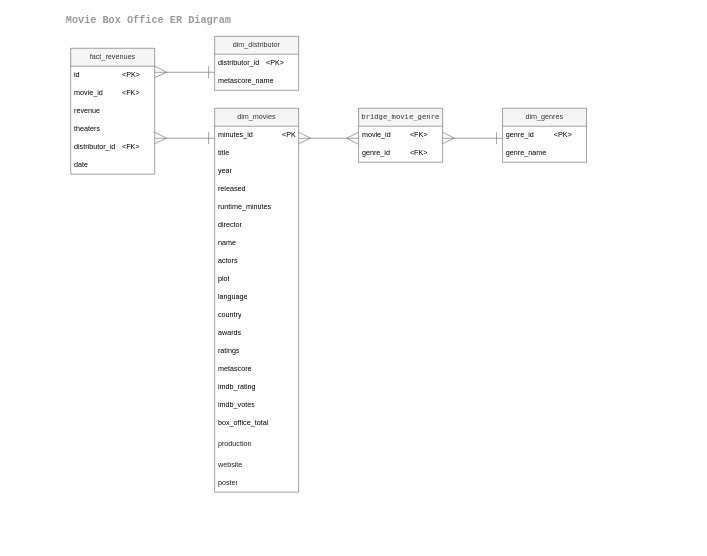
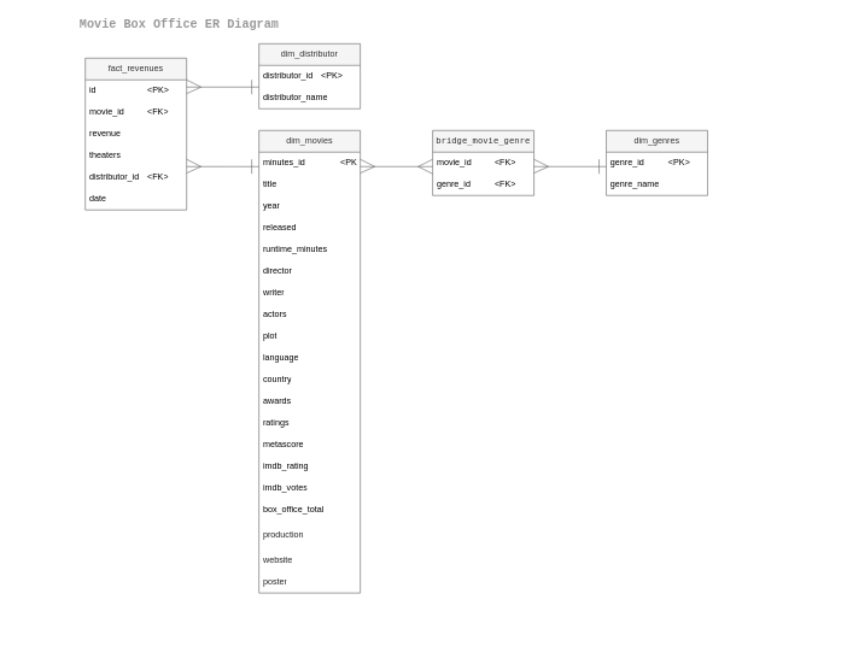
  <mxCell id="0" />
  <mxCell id="1" parent="0" />
  <mxCell id="2" value="" style="rounded=0;whiteSpace=wrap;html=1;dashed=1;strokeColor=#FFFFFF;fillColor=none;" vertex="1" parent="1"><mxGeometry x="20" y="47" width="1136" height="858" as="geometry" /></mxCell>
  <mxCell id="3" value="fact_revenues" style="swimlane;fontStyle=0;childLayout=stackLayout;horizontal=1;startSize=30;horizontalStack=0;resizeParent=1;resizeParentMax=0;resizeLast=0;collapsible=1;marginBottom=0;whiteSpace=wrap;html=1;fillColor=#f5f5f5;strokeColor=#666666;fontColor=#333333;" vertex="1" parent="1"><mxGeometry x="117" y="80" width="140" height="210" as="geometry"><mxRectangle x="290" y="130" width="60" height="30" as="alternateBounds" /></mxGeometry></mxCell>
  <mxCell id="4" value="id&lt;span style=&quot;white-space: pre;&quot;&gt;&#09;&lt;/span&gt;&lt;span style=&quot;white-space: pre;&quot;&gt;&#09;&lt;/span&gt;&lt;span style=&quot;white-space: pre;&quot;&gt;&#09;&lt;/span&gt;&amp;lt;PK&amp;gt;" style="text;strokeColor=none;fillColor=none;align=left;verticalAlign=middle;spacingLeft=4;spacingRight=4;overflow=hidden;points=[[0,0.5],[1,0.5]];portConstraint=eastwest;rotatable=0;whiteSpace=wrap;html=1;" vertex="1" parent="3"><mxGeometry y="30" width="140" height="30" as="geometry" /></mxCell>
  <mxCell id="5" value="movie_id&lt;span style=&quot;white-space: pre;&quot;&gt;&#09;&lt;/span&gt;&lt;span style=&quot;white-space: pre;&quot;&gt;&#09;&lt;/span&gt;&amp;lt;FK&amp;gt;" style="text;strokeColor=none;fillColor=none;align=left;verticalAlign=middle;spacingLeft=4;spacingRight=4;overflow=hidden;points=[[0,0.5],[1,0.5]];portConstraint=eastwest;rotatable=0;whiteSpace=wrap;html=1;" vertex="1" parent="3"><mxGeometry y="60" width="140" height="30" as="geometry" /></mxCell>
  <mxCell id="6" value="revenue" style="text;strokeColor=none;fillColor=none;align=left;verticalAlign=middle;spacingLeft=4;spacingRight=4;overflow=hidden;points=[[0,0.5],[1,0.5]];portConstraint=eastwest;rotatable=0;whiteSpace=wrap;html=1;" vertex="1" parent="3"><mxGeometry y="90" width="140" height="30" as="geometry" /></mxCell>
  <mxCell id="7" value="theaters" style="text;strokeColor=none;fillColor=none;align=left;verticalAlign=middle;spacingLeft=4;spacingRight=4;overflow=hidden;points=[[0,0.5],[1,0.5]];portConstraint=eastwest;rotatable=0;whiteSpace=wrap;html=1;" vertex="1" parent="3"><mxGeometry y="120" width="140" height="30" as="geometry" /></mxCell>
  <mxCell id="8" value="distributor_id&lt;span style=&quot;white-space: pre;&quot;&gt;&#09;&lt;/span&gt;&amp;lt;FK&amp;gt;" style="text;strokeColor=none;fillColor=none;align=left;verticalAlign=middle;spacingLeft=4;spacingRight=4;overflow=hidden;points=[[0,0.5],[1,0.5]];portConstraint=eastwest;rotatable=0;whiteSpace=wrap;html=1;" vertex="1" parent="3"><mxGeometry y="150" width="140" height="30" as="geometry" /></mxCell>
  <mxCell id="9" value="date" style="text;strokeColor=none;fillColor=none;align=left;verticalAlign=middle;spacingLeft=4;spacingRight=4;overflow=hidden;points=[[0,0.5],[1,0.5]];portConstraint=eastwest;rotatable=0;whiteSpace=wrap;html=1;" vertex="1" parent="3"><mxGeometry y="180" width="140" height="30" as="geometry" /></mxCell>
  <mxCell id="10" value="dim_movies" style="swimlane;fontStyle=0;childLayout=stackLayout;horizontal=1;startSize=30;horizontalStack=0;resizeParent=1;resizeParentMax=0;resizeLast=0;collapsible=1;marginBottom=0;whiteSpace=wrap;html=1;fillColor=#f5f5f5;strokeColor=#666666;fontColor=#333333;" vertex="1" parent="1"><mxGeometry x="357" y="180" width="140" height="640" as="geometry"><mxRectangle x="290" y="130" width="60" height="30" as="alternateBounds" /></mxGeometry></mxCell>
  <mxCell id="11" value="minutes_id&lt;span style=&quot;white-space: pre;&quot;&gt;&#09;&lt;/span&gt;&lt;span style=&quot;white-space: pre;&quot;&gt;&#09;&lt;/span&gt;&amp;lt;PK&amp;gt;" style="text;strokeColor=none;fillColor=none;align=left;verticalAlign=middle;spacingLeft=4;spacingRight=4;overflow=hidden;points=[[0,0.5],[1,0.5]];portConstraint=eastwest;rotatable=0;whiteSpace=wrap;html=1;" vertex="1" parent="10"><mxGeometry y="30" width="140" height="30" as="geometry" /></mxCell>
  <mxCell id="12" value="title" style="text;strokeColor=none;fillColor=none;align=left;verticalAlign=middle;spacingLeft=4;spacingRight=4;overflow=hidden;points=[[0,0.5],[1,0.5]];portConstraint=eastwest;rotatable=0;whiteSpace=wrap;html=1;" vertex="1" parent="10"><mxGeometry y="60" width="140" height="30" as="geometry" /></mxCell>
  <mxCell id="13" value="year" style="text;strokeColor=none;fillColor=none;align=left;verticalAlign=middle;spacingLeft=4;spacingRight=4;overflow=hidden;points=[[0,0.5],[1,0.5]];portConstraint=eastwest;rotatable=0;whiteSpace=wrap;html=1;" vertex="1" parent="10"><mxGeometry y="90" width="140" height="30" as="geometry" /></mxCell>
  <mxCell id="14" value="released" style="text;strokeColor=none;fillColor=none;align=left;verticalAlign=middle;spacingLeft=4;spacingRight=4;overflow=hidden;points=[[0,0.5],[1,0.5]];portConstraint=eastwest;rotatable=0;whiteSpace=wrap;html=1;" vertex="1" parent="10"><mxGeometry y="120" width="140" height="30" as="geometry" /></mxCell>
  <mxCell id="15" value="runtime_minutes" style="text;strokeColor=none;fillColor=none;align=left;verticalAlign=middle;spacingLeft=4;spacingRight=4;overflow=hidden;points=[[0,0.5],[1,0.5]];portConstraint=eastwest;rotatable=0;whiteSpace=wrap;html=1;" vertex="1" parent="10"><mxGeometry y="150" width="140" height="30" as="geometry" /></mxCell>
  <mxCell id="16" value="director" style="text;strokeColor=none;fillColor=none;align=left;verticalAlign=middle;spacingLeft=4;spacingRight=4;overflow=hidden;points=[[0,0.5],[1,0.5]];portConstraint=eastwest;rotatable=0;whiteSpace=wrap;html=1;" vertex="1" parent="10"><mxGeometry y="180" width="140" height="30" as="geometry" /></mxCell>
- <mxCell id="17" value="name" style="text;strokeColor=none;fillColor=none;align=left;verticalAlign=middle;spacingLeft=4;spacingRight=4;overflow=hidden;points=[[0,0.5],[1,0.5]];portConstraint=eastwest;rotatable=0;whiteSpace=wrap;html=1;" vertex="1" parent="10"><mxGeometry y="210" width="140" height="30" as="geometry" /></mxCell>
+ <mxCell id="17" value="writer" style="text;strokeColor=none;fillColor=none;align=left;verticalAlign=middle;spacingLeft=4;spacingRight=4;overflow=hidden;points=[[0,0.5],[1,0.5]];portConstraint=eastwest;rotatable=0;whiteSpace=wrap;html=1;" vertex="1" parent="10"><mxGeometry y="210" width="140" height="30" as="geometry" /></mxCell>
  <mxCell id="18" value="actors" style="text;strokeColor=none;fillColor=none;align=left;verticalAlign=middle;spacingLeft=4;spacingRight=4;overflow=hidden;points=[[0,0.5],[1,0.5]];portConstraint=eastwest;rotatable=0;whiteSpace=wrap;html=1;" vertex="1" parent="10"><mxGeometry y="240" width="140" height="30" as="geometry" /></mxCell>
  <mxCell id="19" value="plot" style="text;strokeColor=none;fillColor=none;align=left;verticalAlign=middle;spacingLeft=4;spacingRight=4;overflow=hidden;points=[[0,0.5],[1,0.5]];portConstraint=eastwest;rotatable=0;whiteSpace=wrap;html=1;" vertex="1" parent="10"><mxGeometry y="270" width="140" height="30" as="geometry" /></mxCell>
  <mxCell id="20" value="language" style="text;strokeColor=none;fillColor=none;align=left;verticalAlign=middle;spacingLeft=4;spacingRight=4;overflow=hidden;points=[[0,0.5],[1,0.5]];portConstraint=eastwest;rotatable=0;whiteSpace=wrap;html=1;" vertex="1" parent="10"><mxGeometry y="300" width="140" height="30" as="geometry" /></mxCell>
  <mxCell id="21" value="country" style="text;strokeColor=none;fillColor=none;align=left;verticalAlign=middle;spacingLeft=4;spacingRight=4;overflow=hidden;points=[[0,0.5],[1,0.5]];portConstraint=eastwest;rotatable=0;whiteSpace=wrap;html=1;" vertex="1" parent="10"><mxGeometry y="330" width="140" height="30" as="geometry" /></mxCell>
  <mxCell id="22" value="awards" style="text;strokeColor=none;fillColor=none;align=left;verticalAlign=middle;spacingLeft=4;spacingRight=4;overflow=hidden;points=[[0,0.5],[1,0.5]];portConstraint=eastwest;rotatable=0;whiteSpace=wrap;html=1;" vertex="1" parent="10"><mxGeometry y="360" width="140" height="30" as="geometry" /></mxCell>
  <mxCell id="23" value="ratings" style="text;strokeColor=none;fillColor=none;align=left;verticalAlign=middle;spacingLeft=4;spacingRight=4;overflow=hidden;points=[[0,0.5],[1,0.5]];portConstraint=eastwest;rotatable=0;whiteSpace=wrap;html=1;" vertex="1" parent="10"><mxGeometry y="390" width="140" height="30" as="geometry" /></mxCell>
  <mxCell id="24" value="metascore" style="text;strokeColor=none;fillColor=none;align=left;verticalAlign=middle;spacingLeft=4;spacingRight=4;overflow=hidden;points=[[0,0.5],[1,0.5]];portConstraint=eastwest;rotatable=0;whiteSpace=wrap;html=1;" vertex="1" parent="10"><mxGeometry y="420" width="140" height="30" as="geometry" /></mxCell>
  <mxCell id="25" value="imdb_rating" style="text;strokeColor=none;fillColor=none;align=left;verticalAlign=middle;spacingLeft=4;spacingRight=4;overflow=hidden;points=[[0,0.5],[1,0.5]];portConstraint=eastwest;rotatable=0;whiteSpace=wrap;html=1;" vertex="1" parent="10"><mxGeometry y="450" width="140" height="30" as="geometry" /></mxCell>
  <mxCell id="26" value="imdb_votes" style="text;strokeColor=none;fillColor=none;align=left;verticalAlign=middle;spacingLeft=4;spacingRight=4;overflow=hidden;points=[[0,0.5],[1,0.5]];portConstraint=eastwest;rotatable=0;whiteSpace=wrap;html=1;" vertex="1" parent="10"><mxGeometry y="480" width="140" height="30" as="geometry" /></mxCell>
  <mxCell id="27" value="box_office_total" style="text;strokeColor=none;fillColor=none;align=left;verticalAlign=middle;spacingLeft=4;spacingRight=4;overflow=hidden;points=[[0,0.5],[1,0.5]];portConstraint=eastwest;rotatable=0;whiteSpace=wrap;html=1;" vertex="1" parent="10"><mxGeometry y="510" width="140" height="30" as="geometry" /></mxCell>
  <mxCell id="28" value="&lt;pre style=&quot;border: none; margin: 0px; padding: 0px; overflow: auto; word-break: break-all; overflow-wrap: break-word; text-wrap-mode: wrap; line-height: 1.308; color: rgba(0, 0, 0, 0.87); background-color: rgb(255, 255, 255);&quot;&gt;&lt;font style=&quot;font-size: 12px;&quot; face=&quot;Helvetica&quot;&gt;production&lt;/font&gt;&lt;/pre&gt;" style="text;strokeColor=none;fillColor=none;align=left;verticalAlign=middle;spacingLeft=4;spacingRight=4;overflow=hidden;points=[[0,0.5],[1,0.5]];portConstraint=eastwest;rotatable=0;whiteSpace=wrap;html=1;" vertex="1" parent="10"><mxGeometry y="540" width="140" height="40" as="geometry" /></mxCell>
  <mxCell id="29" value="&lt;pre style=&quot;border: none; margin: 0px; padding: 0px; overflow: auto; word-break: break-all; overflow-wrap: break-word; text-wrap-mode: wrap; line-height: 1.308; color: rgba(0, 0, 0, 0.87); background-color: rgb(255, 255, 255);&quot;&gt;&lt;font style=&quot;font-size: 12px;&quot; face=&quot;Helvetica&quot;&gt;website&lt;/font&gt;&lt;/pre&gt;" style="text;strokeColor=none;fillColor=none;align=left;verticalAlign=middle;spacingLeft=4;spacingRight=4;overflow=hidden;points=[[0,0.5],[1,0.5]];portConstraint=eastwest;rotatable=0;whiteSpace=wrap;html=1;" vertex="1" parent="10"><mxGeometry y="580" width="140" height="30" as="geometry" /></mxCell>
  <mxCell id="30" value="&lt;pre style=&quot;border: none; margin: 0px; padding: 0px; overflow: auto; word-break: break-all; overflow-wrap: break-word; text-wrap-mode: wrap; line-height: 1.308; color: rgba(0, 0, 0, 0.87); background-color: rgb(255, 255, 255);&quot;&gt;&lt;pre style=&quot;border: none; margin: 0px; padding: 0px; overflow: auto; word-break: break-all; overflow-wrap: break-word; text-wrap-mode: wrap; line-height: 1.308; color: rgba(0, 0, 0, 0.87); background-color: rgb(255, 255, 255);&quot;&gt;&lt;font style=&quot;font-size: 12px;&quot; face=&quot;Helvetica&quot;&gt;poster&lt;/font&gt;&lt;/pre&gt;&lt;/pre&gt;" style="text;strokeColor=none;fillColor=none;align=left;verticalAlign=middle;spacingLeft=4;spacingRight=4;overflow=hidden;points=[[0,0.5],[1,0.5]];portConstraint=eastwest;rotatable=0;whiteSpace=wrap;html=1;" vertex="1" parent="10"><mxGeometry y="610" width="140" height="30" as="geometry" /></mxCell>
  <mxCell id="31" value="dim_distributor" style="swimlane;fontStyle=0;childLayout=stackLayout;horizontal=1;startSize=30;horizontalStack=0;resizeParent=1;resizeParentMax=0;resizeLast=0;collapsible=1;marginBottom=0;whiteSpace=wrap;html=1;fillColor=#f5f5f5;strokeColor=#666666;fontColor=#333333;" vertex="1" parent="1"><mxGeometry x="357" y="60" width="140" height="90" as="geometry"><mxRectangle x="290" y="130" width="60" height="30" as="alternateBounds" /></mxGeometry></mxCell>
  <mxCell id="32" value="distributor_id&lt;span style=&quot;white-space: pre;&quot;&gt;&#09;&lt;/span&gt;&lt;span style=&quot;background-color: transparent; color: light-dark(rgb(0, 0, 0), rgb(255, 255, 255));&quot;&gt;&amp;lt;PK&amp;gt;&lt;/span&gt;" style="text;strokeColor=none;fillColor=none;align=left;verticalAlign=middle;spacingLeft=4;spacingRight=4;overflow=hidden;points=[[0,0.5],[1,0.5]];portConstraint=eastwest;rotatable=0;whiteSpace=wrap;html=1;" vertex="1" parent="31"><mxGeometry y="30" width="140" height="30" as="geometry" /></mxCell>
- <mxCell id="33" value="metascore_name" style="text;strokeColor=none;fillColor=none;align=left;verticalAlign=middle;spacingLeft=4;spacingRight=4;overflow=hidden;points=[[0,0.5],[1,0.5]];portConstraint=eastwest;rotatable=0;whiteSpace=wrap;html=1;" vertex="1" parent="31"><mxGeometry y="60" width="140" height="30" as="geometry" /></mxCell>
+ <mxCell id="33" value="distributor_name" style="text;strokeColor=none;fillColor=none;align=left;verticalAlign=middle;spacingLeft=4;spacingRight=4;overflow=hidden;points=[[0,0.5],[1,0.5]];portConstraint=eastwest;rotatable=0;whiteSpace=wrap;html=1;" vertex="1" parent="31"><mxGeometry y="60" width="140" height="30" as="geometry" /></mxCell>
  <mxCell id="34" value="&lt;pre style=&quot;border: none; margin: 0px; padding: 0px; overflow: auto; word-break: break-all; overflow-wrap: break-word; white-space: pre-wrap; font-family: menlo, consolas, &amp;quot;DejaVu Sans Mono&amp;quot;, monospace; font-size: 13px; line-height: 1.308; color: rgba(0, 0, 0, 0.87); font-style: normal; font-variant-ligatures: normal; font-variant-caps: normal; font-weight: 400; letter-spacing: normal; orphans: 2; text-align: left; text-indent: 0px; text-transform: none; widows: 2; word-spacing: 0px; -webkit-text-stroke-width: 0px; background-color: rgb(255, 255, 255); text-decoration-thickness: initial; text-decoration-style: initial; text-decoration-color: initial;&quot;&gt;&lt;br&gt;&lt;/pre&gt;" style="text;whiteSpace=wrap;html=1;" vertex="1" parent="1"><mxGeometry x="417" y="860" width="80" height="40" as="geometry" /></mxCell>
  <mxCell id="35" value="dim_genres" style="swimlane;fontStyle=0;childLayout=stackLayout;horizontal=1;startSize=30;horizontalStack=0;resizeParent=1;resizeParentMax=0;resizeLast=0;collapsible=1;marginBottom=0;whiteSpace=wrap;html=1;fillColor=#f5f5f5;strokeColor=#666666;fontColor=#333333;" vertex="1" parent="1"><mxGeometry x="837" y="180" width="140" height="90" as="geometry"><mxRectangle x="290" y="130" width="60" height="30" as="alternateBounds" /></mxGeometry></mxCell>
  <mxCell id="36" value="&lt;span style=&quot;background-color: transparent;&quot;&gt;genre_id&lt;span style=&quot;white-space: pre;&quot;&gt;&#09;&lt;/span&gt;&lt;span style=&quot;white-space: pre;&quot;&gt;&#09;&lt;/span&gt;&amp;lt;PK&amp;gt;&lt;/span&gt;" style="text;strokeColor=none;fillColor=none;align=left;verticalAlign=middle;spacingLeft=4;spacingRight=4;overflow=hidden;points=[[0,0.5],[1,0.5]];portConstraint=eastwest;rotatable=0;whiteSpace=wrap;html=1;" vertex="1" parent="35"><mxGeometry y="30" width="140" height="30" as="geometry" /></mxCell>
  <mxCell id="37" value="genre_name" style="text;strokeColor=none;fillColor=none;align=left;verticalAlign=middle;spacingLeft=4;spacingRight=4;overflow=hidden;points=[[0,0.5],[1,0.5]];portConstraint=eastwest;rotatable=0;whiteSpace=wrap;html=1;" vertex="1" parent="35"><mxGeometry y="60" width="140" height="30" as="geometry" /></mxCell>
  <mxCell id="38" value="&lt;code data-end=&quot;1108&quot; data-start=&quot;1088&quot;&gt;bridge_movie_genre&lt;/code&gt;" style="swimlane;fontStyle=0;childLayout=stackLayout;horizontal=1;startSize=30;horizontalStack=0;resizeParent=1;resizeParentMax=0;resizeLast=0;collapsible=1;marginBottom=0;whiteSpace=wrap;html=1;fillColor=#f5f5f5;strokeColor=#666666;fontColor=#333333;" vertex="1" parent="1"><mxGeometry x="597" y="180" width="140" height="90" as="geometry"><mxRectangle x="290" y="130" width="60" height="30" as="alternateBounds" /></mxGeometry></mxCell>
  <mxCell id="39" value="movie_id&lt;span style=&quot;white-space: pre;&quot;&gt;&#09;&lt;/span&gt;&lt;span style=&quot;white-space: pre;&quot;&gt;&#09;&lt;/span&gt;&amp;lt;FK&amp;gt;" style="text;strokeColor=none;fillColor=none;align=left;verticalAlign=middle;spacingLeft=4;spacingRight=4;overflow=hidden;points=[[0,0.5],[1,0.5]];portConstraint=eastwest;rotatable=0;whiteSpace=wrap;html=1;" vertex="1" parent="38"><mxGeometry y="30" width="140" height="30" as="geometry" /></mxCell>
  <mxCell id="40" value="genre_id&lt;span style=&quot;white-space: pre;&quot;&gt;&#09;&lt;/span&gt;&lt;span style=&quot;white-space: pre;&quot;&gt;&#09;&lt;/span&gt;&amp;lt;FK&amp;gt;" style="text;strokeColor=none;fillColor=none;align=left;verticalAlign=middle;spacingLeft=4;spacingRight=4;overflow=hidden;points=[[0,0.5],[1,0.5]];portConstraint=eastwest;rotatable=0;whiteSpace=wrap;html=1;" vertex="1" parent="38"><mxGeometry y="60" width="140" height="30" as="geometry" /></mxCell>
  <mxCell id="41" value="" style="endArrow=none;html=1;rounded=0;exitX=1;exitY=0.333;exitDx=0;exitDy=0;exitPerimeter=0;fillColor=#f5f5f5;strokeColor=#666666;" edge="1" parent="1"><mxGeometry width="50" height="50" relative="1" as="geometry"><mxPoint x="257" y="229.99" as="sourcePoint" /><mxPoint x="357" y="230" as="targetPoint" /></mxGeometry></mxCell>
  <mxCell id="42" value="" style="endArrow=none;html=1;rounded=0;fillColor=#f5f5f5;strokeColor=#666666;" edge="1" parent="1"><mxGeometry width="50" height="50" relative="1" as="geometry"><mxPoint x="347" y="240" as="sourcePoint" /><mxPoint x="347" y="220" as="targetPoint" /></mxGeometry></mxCell>
  <mxCell id="43" value="" style="endArrow=none;html=1;rounded=0;fillColor=#f5f5f5;strokeColor=#666666;" edge="1" parent="1"><mxGeometry width="50" height="50" relative="1" as="geometry"><mxPoint x="277" y="230" as="sourcePoint" /><mxPoint x="257" y="220" as="targetPoint" /></mxGeometry></mxCell>
  <mxCell id="44" value="" style="endArrow=none;html=1;rounded=0;fillColor=#f5f5f5;strokeColor=#666666;" edge="1" parent="1"><mxGeometry width="50" height="50" relative="1" as="geometry"><mxPoint x="257" y="239" as="sourcePoint" /><mxPoint x="277" y="230" as="targetPoint" /></mxGeometry></mxCell>
  <mxCell id="45" value="" style="endArrow=none;html=1;rounded=0;exitX=1;exitY=0.333;exitDx=0;exitDy=0;exitPerimeter=0;fillColor=#f5f5f5;strokeColor=#666666;" edge="1" parent="1"><mxGeometry width="50" height="50" relative="1" as="geometry"><mxPoint x="257" y="120" as="sourcePoint" /><mxPoint x="357" y="120" as="targetPoint" /></mxGeometry></mxCell>
  <mxCell id="46" value="" style="endArrow=none;html=1;rounded=0;fillColor=#f5f5f5;strokeColor=#666666;" edge="1" parent="1"><mxGeometry width="50" height="50" relative="1" as="geometry"><mxPoint x="347" y="130" as="sourcePoint" /><mxPoint x="347" y="110" as="targetPoint" /></mxGeometry></mxCell>
  <mxCell id="47" value="" style="endArrow=none;html=1;rounded=0;fillColor=#f5f5f5;strokeColor=#666666;" edge="1" parent="1"><mxGeometry width="50" height="50" relative="1" as="geometry"><mxPoint x="277" y="120" as="sourcePoint" /><mxPoint x="257" y="110" as="targetPoint" /></mxGeometry></mxCell>
  <mxCell id="48" value="" style="endArrow=none;html=1;rounded=0;fillColor=#f5f5f5;strokeColor=#666666;" edge="1" parent="1"><mxGeometry width="50" height="50" relative="1" as="geometry"><mxPoint x="257" y="129" as="sourcePoint" /><mxPoint x="277" y="120" as="targetPoint" /></mxGeometry></mxCell>
  <mxCell id="49" value="" style="endArrow=none;html=1;rounded=0;exitX=1;exitY=0.333;exitDx=0;exitDy=0;exitPerimeter=0;fillColor=#f5f5f5;strokeColor=#666666;" edge="1" parent="1"><mxGeometry width="50" height="50" relative="1" as="geometry"><mxPoint x="497" y="230" as="sourcePoint" /><mxPoint x="597" y="230.01" as="targetPoint" /></mxGeometry></mxCell>
  <mxCell id="50" value="" style="endArrow=none;html=1;rounded=0;fillColor=#f5f5f5;strokeColor=#666666;" edge="1" parent="1"><mxGeometry width="50" height="50" relative="1" as="geometry"><mxPoint x="517" y="230" as="sourcePoint" /><mxPoint x="497" y="220" as="targetPoint" /></mxGeometry></mxCell>
  <mxCell id="51" value="" style="endArrow=none;html=1;rounded=0;fillColor=#f5f5f5;strokeColor=#666666;" edge="1" parent="1"><mxGeometry width="50" height="50" relative="1" as="geometry"><mxPoint x="497" y="239" as="sourcePoint" /><mxPoint x="517" y="230" as="targetPoint" /></mxGeometry></mxCell>
  <mxCell id="52" value="" style="endArrow=none;html=1;rounded=0;fillColor=#f5f5f5;strokeColor=#666666;" edge="1" parent="1"><mxGeometry width="50" height="50" relative="1" as="geometry"><mxPoint x="597" y="220" as="sourcePoint" /><mxPoint x="577" y="230" as="targetPoint" /></mxGeometry></mxCell>
  <mxCell id="53" value="" style="endArrow=none;html=1;rounded=0;fillColor=#f5f5f5;strokeColor=#666666;" edge="1" parent="1"><mxGeometry width="50" height="50" relative="1" as="geometry"><mxPoint x="577" y="230" as="sourcePoint" /><mxPoint x="597" y="240" as="targetPoint" /></mxGeometry></mxCell>
  <mxCell id="54" value="" style="endArrow=none;html=1;rounded=0;exitX=1;exitY=0.333;exitDx=0;exitDy=0;exitPerimeter=0;fillColor=#f5f5f5;strokeColor=#666666;" edge="1" parent="1"><mxGeometry width="50" height="50" relative="1" as="geometry"><mxPoint x="737" y="230" as="sourcePoint" /><mxPoint x="837" y="230.01" as="targetPoint" /></mxGeometry></mxCell>
  <mxCell id="55" value="" style="endArrow=none;html=1;rounded=0;fillColor=#f5f5f5;strokeColor=#666666;" edge="1" parent="1"><mxGeometry width="50" height="50" relative="1" as="geometry"><mxPoint x="757" y="230" as="sourcePoint" /><mxPoint x="737" y="220" as="targetPoint" /></mxGeometry></mxCell>
  <mxCell id="56" value="" style="endArrow=none;html=1;rounded=0;fillColor=#f5f5f5;strokeColor=#666666;" edge="1" parent="1"><mxGeometry width="50" height="50" relative="1" as="geometry"><mxPoint x="737" y="239" as="sourcePoint" /><mxPoint x="757" y="230" as="targetPoint" /></mxGeometry></mxCell>
  <mxCell id="57" value="&lt;div style=&quot;font-family: Consolas, &amp;quot;Courier New&amp;quot;, monospace; line-height: 19px; white-space: pre;&quot;&gt;&lt;span style=&quot;font-weight: bold;&quot;&gt;&lt;font style=&quot;color: rgb(153, 153, 153); font-size: 17px;&quot;&gt;Movie Box Office ER Diagram&lt;/font&gt;&lt;/span&gt;&lt;/div&gt;" style="text;html=1;align=center;verticalAlign=middle;whiteSpace=wrap;rounded=0;" vertex="1" parent="1"><mxGeometry x="167" y="20" width="160" height="30" as="geometry" /></mxCell>
  <mxCell id="58" value="" style="endArrow=none;html=1;rounded=0;fillColor=#f5f5f5;strokeColor=#666666;" edge="1" parent="1"><mxGeometry width="50" height="50" relative="1" as="geometry"><mxPoint x="827" y="240" as="sourcePoint" /><mxPoint x="827" y="220" as="targetPoint" /></mxGeometry></mxCell>
